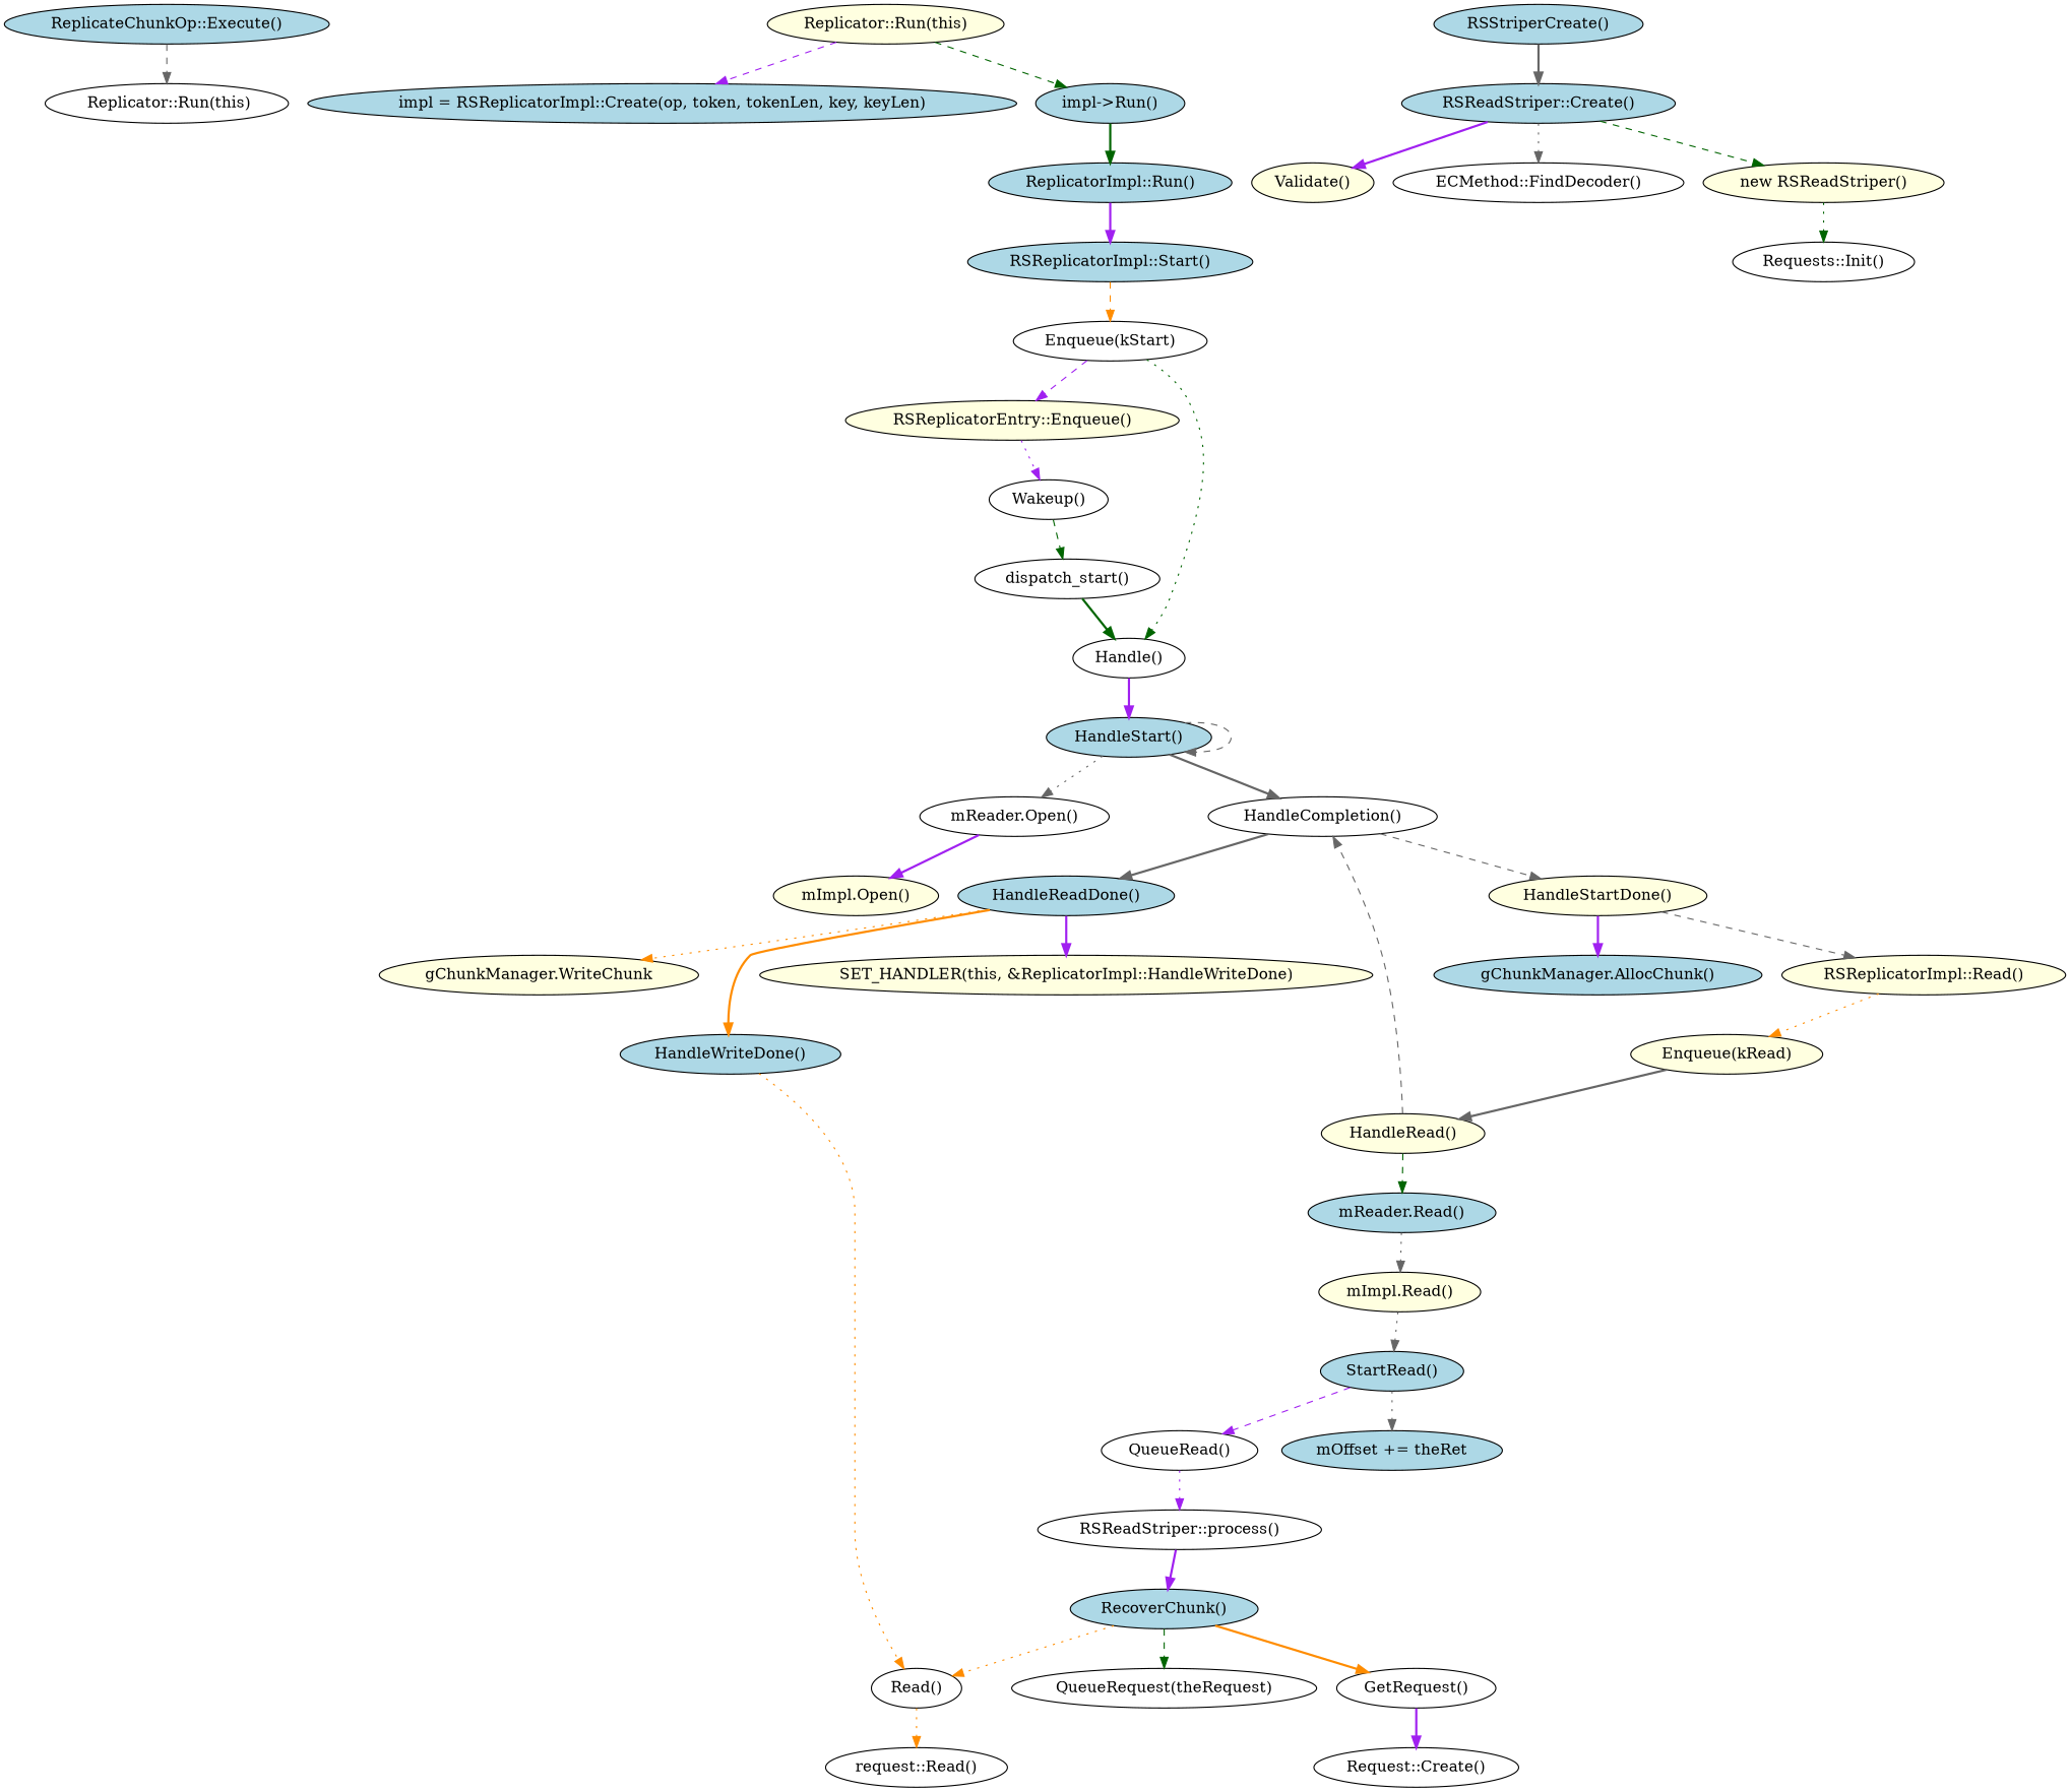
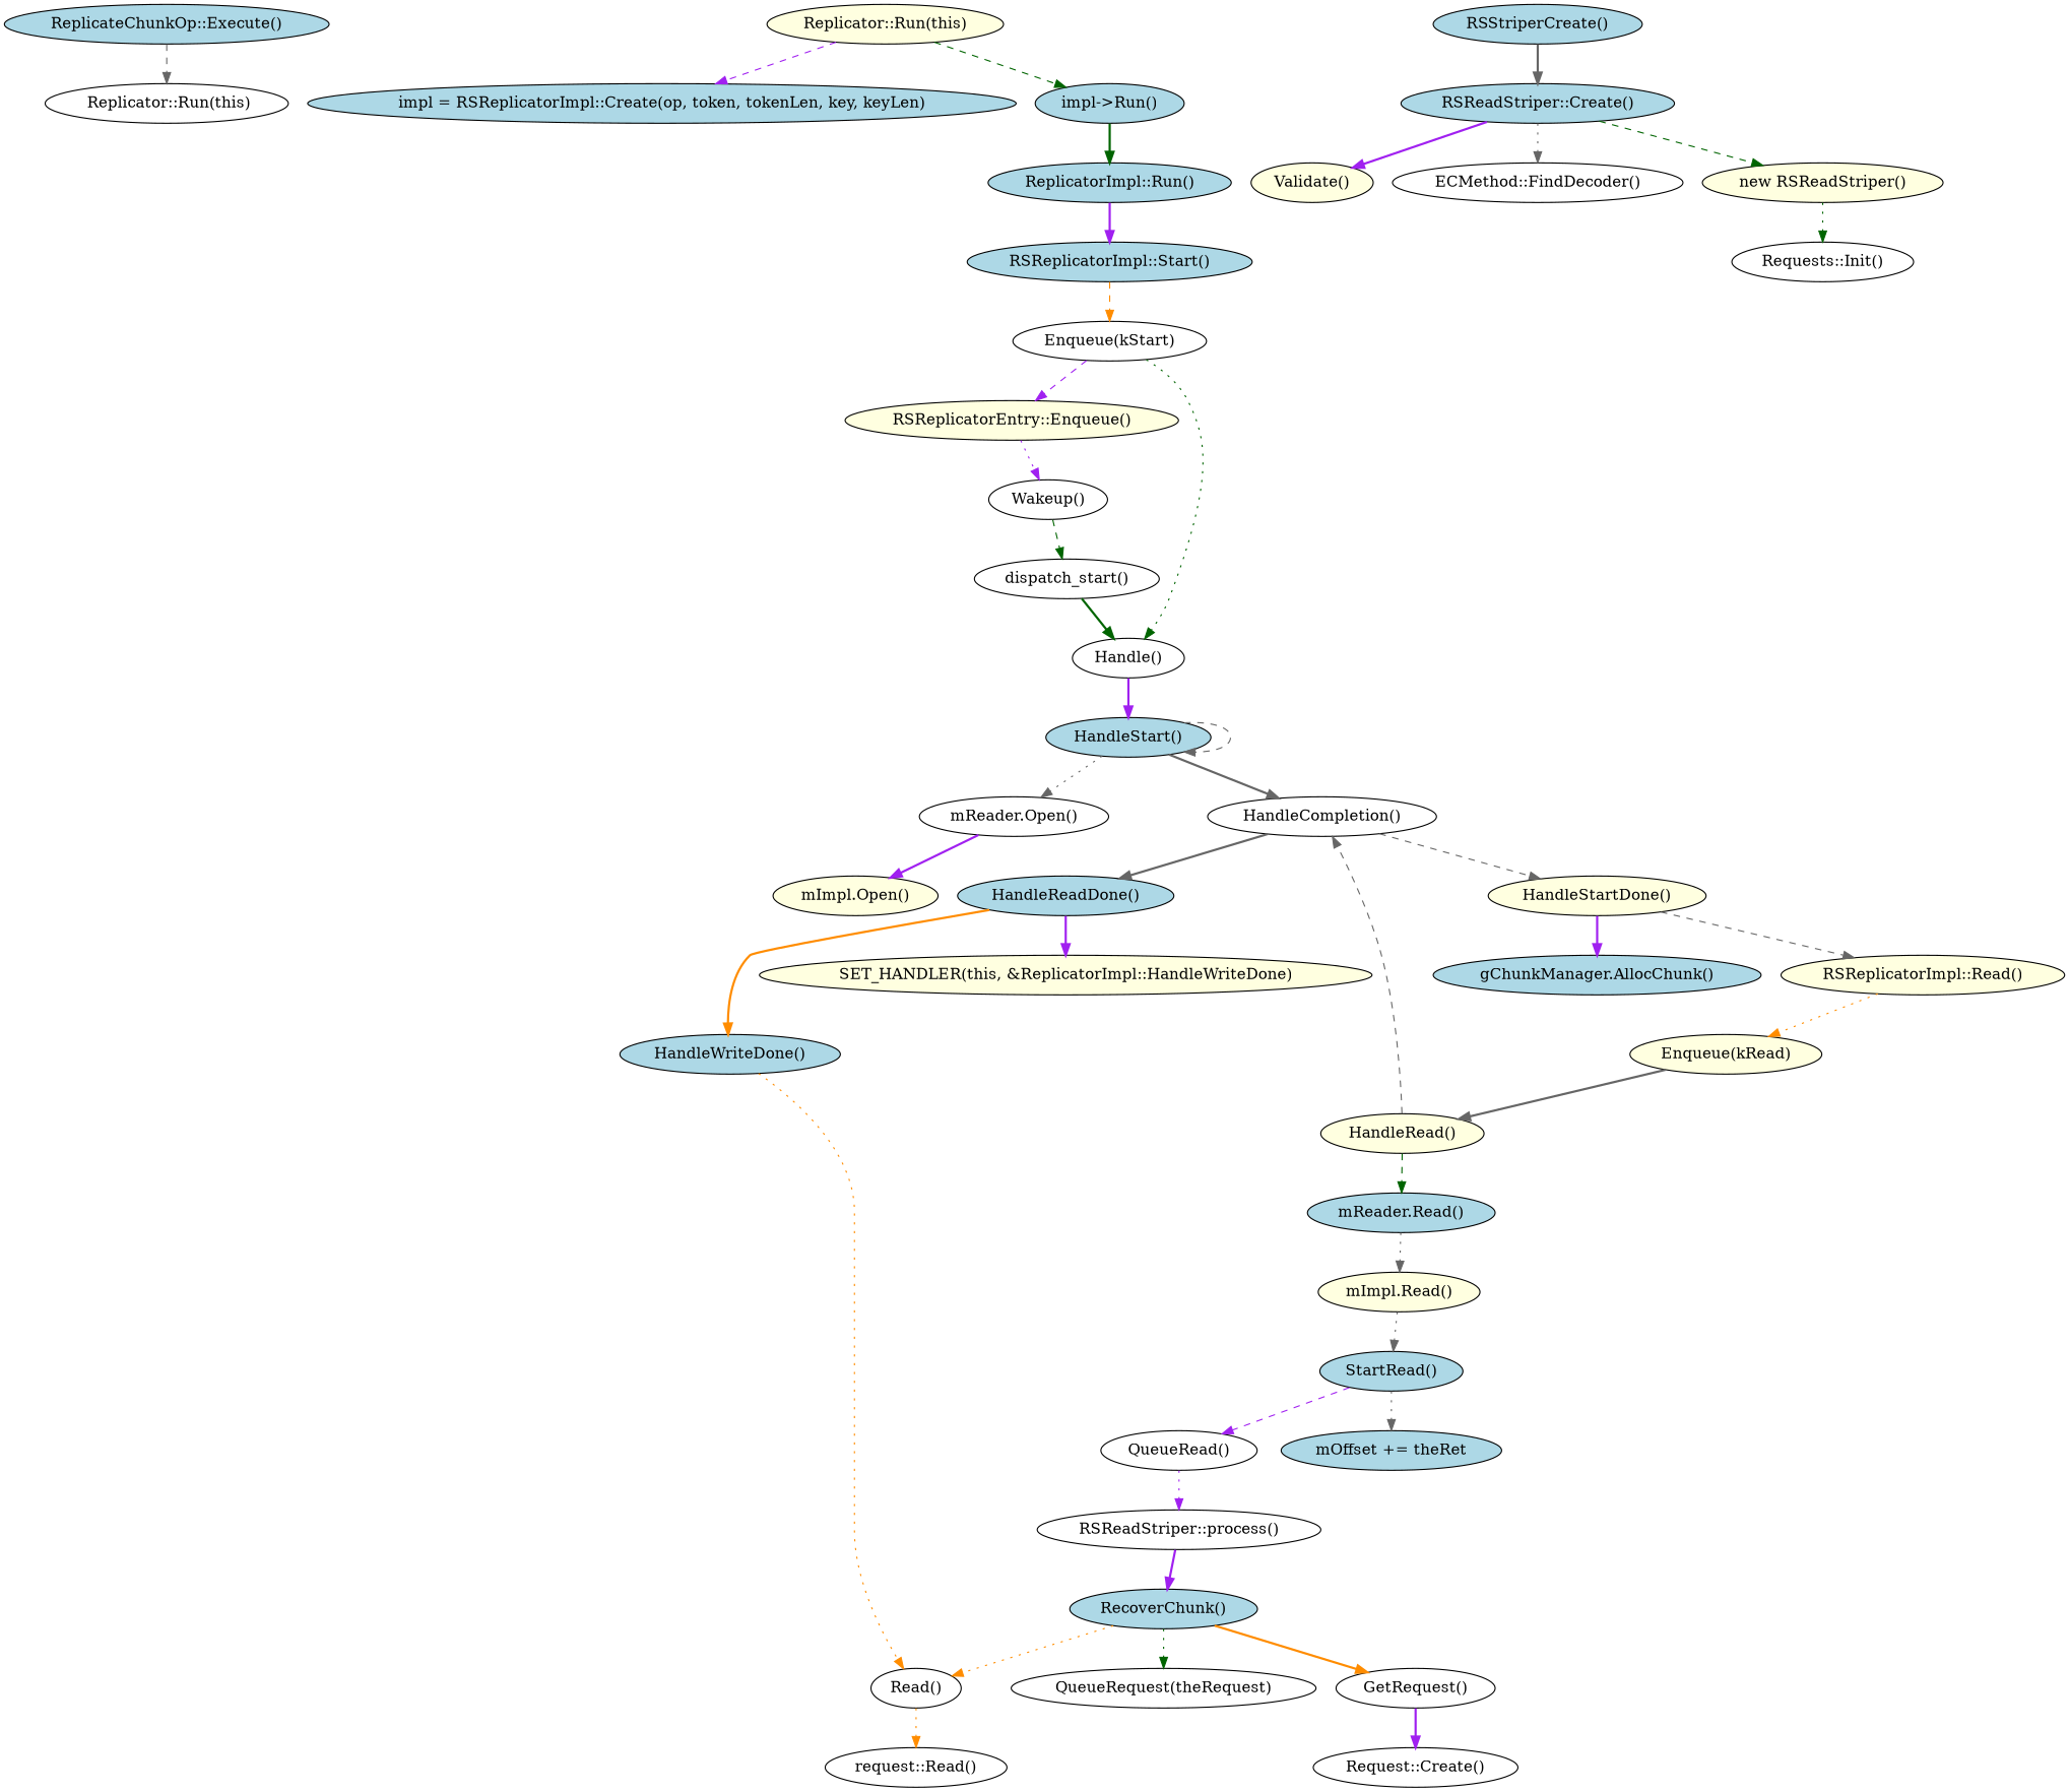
  digraph {
    node [fillcolor=white style=filled]
    edge [color=gray40 style=bold]
    "ReplicateChunkOp::Execute()" [fillcolor=lightblue]
    " Replicator::Run(this)"
    "Replicator::Run(this)" [fillcolor=lightyellow]
    "impl = RSReplicatorImpl::Create(op, token, tokenLen, key, keyLen)" [fillcolor=lightblue]
    "impl->Run()" [fillcolor=lightblue]
    "ReplicatorImpl::Run()" [fillcolor=lightblue]
    "RSReplicatorImpl::Start()" [fillcolor=lightblue]
    "Enqueue(kStart)"
    "RSReplicatorEntry::Enqueue()" [fillcolor=lightyellow]
    "Handle()"
    "Wakeup()"
    "HandleStart()" [fillcolor=lightblue]
    "dispatch_start()"
    "mReader.Open()"
    "HandleCompletion()"
    "mImpl.Open()" [fillcolor=lightyellow]
    "HandleStartDone()" [fillcolor=lightyellow]
    "HandleReadDone()" [fillcolor=lightblue]
    "RSStriperCreate()" [fillcolor=lightblue]
    "RSReadStriper::Create()" [fillcolor=lightblue]
    "Validate()" [fillcolor=lightyellow]
    "ECMethod::FindDecoder()"
    "new RSReadStriper()" [fillcolor=lightyellow]
    "Requests::Init()"
    "gChunkManager.AllocChunk()" [fillcolor=lightblue]
    "RSReplicatorImpl::Read()" [fillcolor=lightyellow]
    "SET_HANDLER(this, &ReplicatorImpl::HandleWriteDone)" [fillcolor=lightyellow]
-   "gChunkManager.WriteChunk" [fillcolor=lightyellow]
    "HandleWriteDone()" [fillcolor=lightblue]
    "Enqueue(kRead)" [fillcolor=lightyellow]
    "HandleRead()" [fillcolor=lightyellow]
    "mReader.Read()" [fillcolor=lightblue]
    "mImpl.Read()" [fillcolor=lightyellow]
    "StartRead()" [fillcolor=lightblue]
    "mOffset += theRet" [fillcolor=lightblue]
    "QueueRead()"
    "RSReadStriper::process()"
    "RecoverChunk()" [fillcolor=lightblue]
    "GetRequest()"
    "QueueRequest(theRequest)"
    "Read()"
    "Request::Create()"
    "request::Read()"
    "ReplicateChunkOp::Execute()" -> " Replicator::Run(this)" [style=dashed]
    "Replicator::Run(this)" -> "impl = RSReplicatorImpl::Create(op, token, tokenLen, key, keyLen)" [color=purple style=dashed]
    "Replicator::Run(this)" -> "impl->Run()" [color=darkgreen style=dashed]
    "impl->Run()" -> "ReplicatorImpl::Run()" [color=darkgreen]
    "ReplicatorImpl::Run()" -> "RSReplicatorImpl::Start()" [color=purple]
    "RSReplicatorImpl::Start()" -> "Enqueue(kStart)" [color=darkorange style=dashed]
    "Enqueue(kStart)" -> "RSReplicatorEntry::Enqueue()" [color=purple style=dashed]
    "Enqueue(kStart)" -> "Handle()" [color=darkgreen style=dotted]
    "RSReplicatorEntry::Enqueue()" -> "Wakeup()" [color=purple style=dotted]
    "Handle()" -> "HandleStart()" [color=purple]
    "Wakeup()" -> "dispatch_start()" [color=darkgreen style=dashed]
    "HandleStart()" -> "HandleStart()" [style=dashed]
    "HandleStart()" -> "mReader.Open()" [style=dotted]
    "HandleStart()" -> "HandleCompletion()"
    "dispatch_start()" -> "Handle()" [color=darkgreen]
    "mReader.Open()" -> "mImpl.Open()" [color=purple]
    "HandleCompletion()" -> "HandleStartDone()" [style=dashed]
    "HandleCompletion()" -> "HandleReadDone()"
    "HandleStartDone()" -> "gChunkManager.AllocChunk()" [color=purple]
    "HandleStartDone()" -> "RSReplicatorImpl::Read()" [style=dashed]
    "HandleReadDone()" -> "SET_HANDLER(this, &ReplicatorImpl::HandleWriteDone)" [color=purple]
-   "HandleReadDone()" -> "gChunkManager.WriteChunk" [color=darkorange style=dotted]
    "HandleReadDone()" -> "HandleWriteDone()" [color=darkorange]
    "RSStriperCreate()" -> "RSReadStriper::Create()"
    "RSReadStriper::Create()" -> "Validate()" [color=purple]
    "RSReadStriper::Create()" -> "ECMethod::FindDecoder()" [style=dotted]
    "RSReadStriper::Create()" -> "new RSReadStriper()" [color=darkgreen style=dashed]
    "new RSReadStriper()" -> "Requests::Init()" [color=darkgreen style=dotted]
    "RSReplicatorImpl::Read()" -> "Enqueue(kRead)" [color=darkorange style=dotted]
    "HandleWriteDone()" -> "Read()" [color=darkorange style=dotted]
    "Enqueue(kRead)" -> "HandleRead()"
    "HandleRead()" -> "HandleCompletion()" [style=dashed]
    "HandleRead()" -> "mReader.Read()" [color=darkgreen style=dashed]
    "mReader.Read()" -> "mImpl.Read()" [style=dotted]
    "mImpl.Read()" -> "StartRead()" [style=dotted]
    "StartRead()" -> "mOffset += theRet" [style=dotted]
    "StartRead()" -> "QueueRead()" [color=purple style=dashed]
    "QueueRead()" -> "RSReadStriper::process()" [color=purple style=dotted]
    "RSReadStriper::process()" -> "RecoverChunk()" [color=purple]
    "RecoverChunk()" -> "GetRequest()" [color=darkorange]
-   "RecoverChunk()" -> "QueueRequest(theRequest)" [color=darkgreen style=dashed]
+   "RecoverChunk()" -> "QueueRequest(theRequest)" [color=darkgreen style=dotted]
    "RecoverChunk()" -> "Read()" [color=darkorange style=dotted]
    "GetRequest()" -> "Request::Create()" [color=purple]
    "Read()" -> "request::Read()" [color=darkorange style=dotted]
  }
